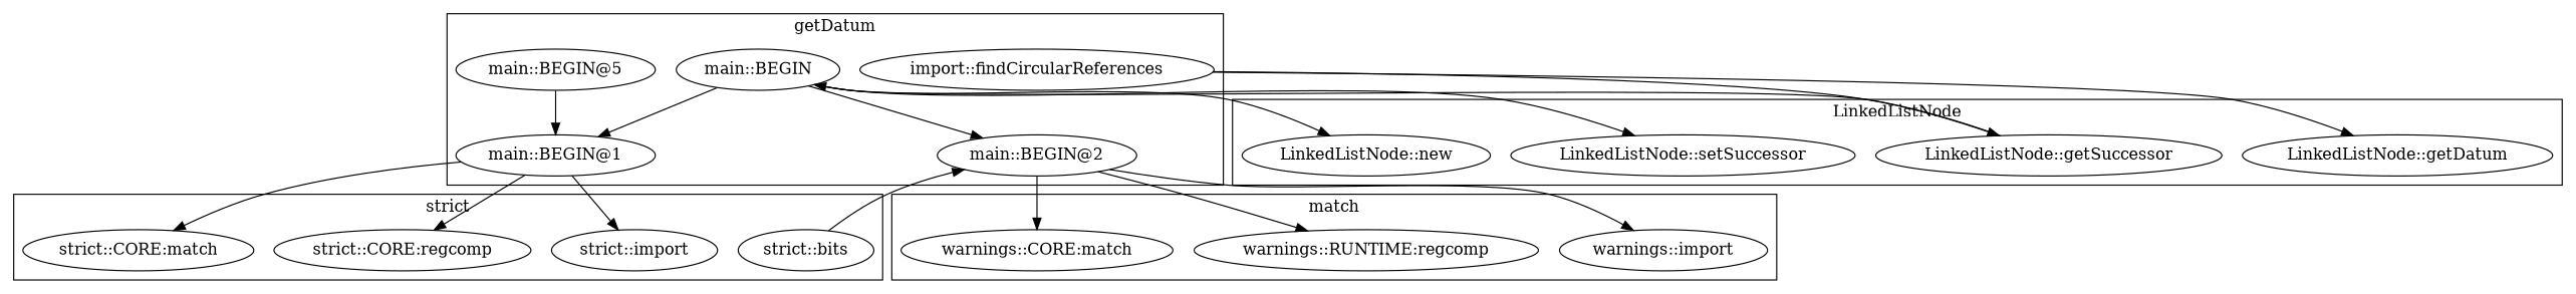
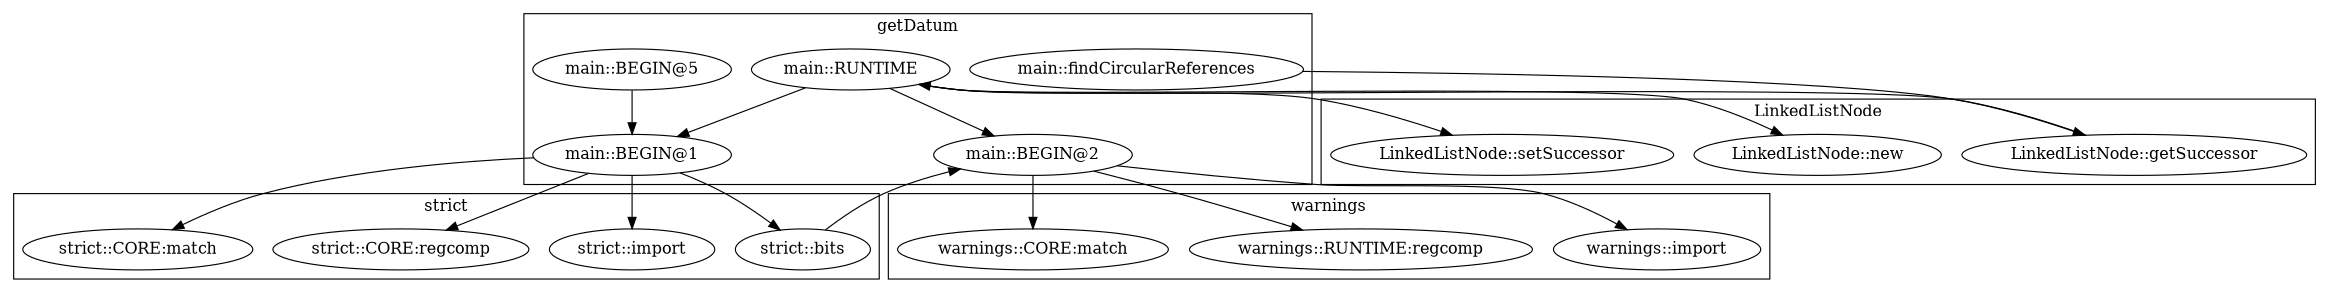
  digraph {
    n1 [label="warnings::RUNTIME:regcomp"]
    "warnings::CORE:match"
    "warnings::import"
    "strict::import"
    "strict::CORE:regcomp"
    "strict::bits"
    "strict::CORE:match"
    "LinkedListNode::getSuccessor"
-   "LinkedListNode::getDatum"
    "LinkedListNode::setSuccessor"
    "LinkedListNode::new"
    "main::BEGIN@2"
    "main::BEGIN@1"
-   "main::findCircularReferences" [label="import::findCircularReferences"]
+   "main::findCircularReferences"
    "main::BEGIN@5"
-   "main::RUNTIME" [label="main::BEGIN"]
+   "main::RUNTIME"
    subgraph cluster_1 {
-     label=match
+     label=warnings
      n1
      "warnings::CORE:match"
      "warnings::import"
    }
    subgraph cluster_2 {
      label="strict"
      "strict::import"
      "strict::CORE:regcomp"
      "strict::bits"
      "strict::CORE:match"
    }
    subgraph cluster_3 {
      label=LinkedListNode
      "LinkedListNode::getSuccessor"
-     "LinkedListNode::getDatum"
      "LinkedListNode::setSuccessor"
      "LinkedListNode::new"
    }
    subgraph cluster_4 {
      label=getDatum
      "main::BEGIN@2"
      "main::BEGIN@1"
      "main::findCircularReferences"
      "main::BEGIN@5"
      "main::RUNTIME"
    }
    "strict::bits" -> "main::BEGIN@2"
    "LinkedListNode::getSuccessor" -> "main::RUNTIME"
    "main::BEGIN@2" -> n1
    "main::BEGIN@2" -> "warnings::CORE:match"
    "main::BEGIN@2" -> "warnings::import"
    "main::BEGIN@1" -> "strict::import"
    "main::BEGIN@1" -> "strict::CORE:regcomp"
+   "main::BEGIN@1" -> "strict::bits"
    "main::BEGIN@1" -> "strict::CORE:match"
    "main::findCircularReferences" -> "LinkedListNode::getSuccessor"
-   "main::findCircularReferences" -> "LinkedListNode::getDatum"
    "main::BEGIN@5" -> "main::BEGIN@1"
    "main::RUNTIME" -> "LinkedListNode::setSuccessor"
    "main::RUNTIME" -> "LinkedListNode::new"
    "main::RUNTIME" -> "main::BEGIN@2"
    "main::RUNTIME" -> "main::BEGIN@1"
  }
